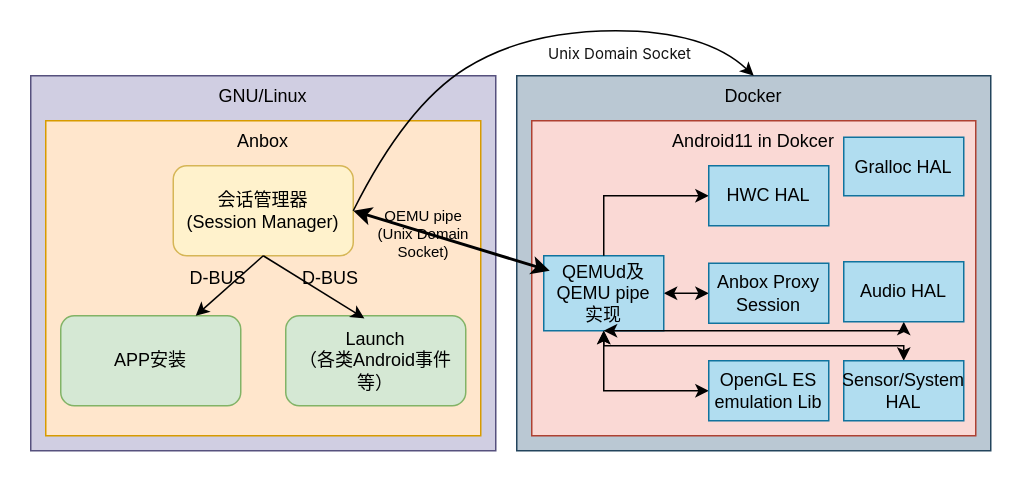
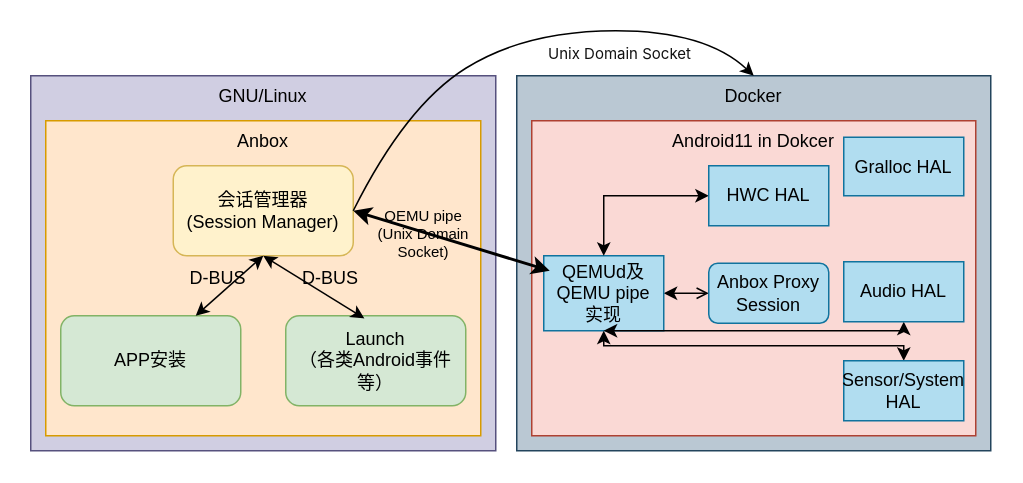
  <mxCell id="0" />
  <mxCell id="1" parent="0" />
  <mxCell id="2" value="GNU/Linux" style="rounded=0;whiteSpace=wrap;html=1;fillColor=#d0cee2;strokeColor=#56517e;align=center;verticalAlign=top;" vertex="1" parent="1"><mxGeometry x="20" y="50" width="310" height="250" as="geometry" /></mxCell>
  <mxCell id="3" value="Docker" style="rounded=0;whiteSpace=wrap;html=1;fillColor=#bac8d3;strokeColor=#23445d;align=center;verticalAlign=top;" vertex="1" parent="1"><mxGeometry x="344" y="50" width="316" height="250" as="geometry" /></mxCell>
  <mxCell id="4" value="Android11 in Dokcer" style="rounded=0;whiteSpace=wrap;html=1;fillColor=#fad9d5;strokeColor=#ae4132;verticalAlign=top;" vertex="1" parent="1"><mxGeometry x="354" y="80" width="296" height="210" as="geometry" /></mxCell>
- <mxCell id="5" style="edgeStyle=orthogonalEdgeStyle;rounded=0;orthogonalLoop=1;jettySize=auto;html=1;fontSize=10;startArrow=classic;startFill=1;endArrow=classic;endFill=1;strokeWidth=1;" edge="1" parent="1" source="6" target="12"><mxGeometry relative="1" as="geometry" /></mxCell>
+ <mxCell id="5" style="edgeStyle=orthogonalEdgeStyle;rounded=0;orthogonalLoop=1;jettySize=auto;html=1;fontSize=10;startArrow=classic;startFill=1;endArrow=open;endFill=1;strokeWidth=1;" edge="1" parent="1" source="6" target="12"><mxGeometry relative="1" as="geometry" /></mxCell>
  <mxCell id="6" value="QEMUd及QEMU pipe&lt;br&gt;实现" style="rounded=0;whiteSpace=wrap;html=1;fillColor=#b1ddf0;strokeColor=#10739e;" vertex="1" parent="1"><mxGeometry x="362" y="170" width="80" height="50" as="geometry" /></mxCell>
  <mxCell id="7" value="Gralloc HAL" style="rounded=0;whiteSpace=wrap;html=1;fillColor=#b1ddf0;strokeColor=#10739e;" vertex="1" parent="1"><mxGeometry x="562" y="91" width="80" height="39" as="geometry" /></mxCell>
- <mxCell id="8" style="edgeStyle=orthogonalEdgeStyle;rounded=0;orthogonalLoop=1;jettySize=auto;html=1;fontSize=10;startArrow=classic;startFill=1;endArrow=none;endFill=1;strokeWidth=1;" edge="1" parent="1" source="9" target="6"><mxGeometry relative="1" as="geometry" /></mxCell>
+ <mxCell id="8" style="edgeStyle=orthogonalEdgeStyle;rounded=0;orthogonalLoop=1;jettySize=auto;html=1;fontSize=10;startArrow=classic;startFill=1;endArrow=classic;endFill=1;strokeWidth=1;" edge="1" parent="1" source="9" target="6"><mxGeometry relative="1" as="geometry" /></mxCell>
  <mxCell id="9" value="HWC HAL" style="rounded=0;whiteSpace=wrap;html=1;fillColor=#b1ddf0;strokeColor=#10739e;" vertex="1" parent="1"><mxGeometry x="472" y="110" width="80" height="40" as="geometry" /></mxCell>
- <mxCell id="10" style="edgeStyle=orthogonalEdgeStyle;rounded=0;orthogonalLoop=1;jettySize=auto;html=1;entryX=0.5;entryY=1;entryDx=0;entryDy=0;fontSize=10;startArrow=classic;startFill=1;endArrow=classic;endFill=1;strokeWidth=1;" edge="1" parent="1" source="11" target="6"><mxGeometry relative="1" as="geometry" /></mxCell>
- <mxCell id="11" value="OpenGL ES&lt;br&gt;emulation Lib" style="rounded=0;whiteSpace=wrap;html=1;fillColor=#b1ddf0;strokeColor=#10739e;" vertex="1" parent="1"><mxGeometry x="472" y="240" width="80" height="40" as="geometry" /></mxCell>
- <mxCell id="12" value="Anbox Proxy Session" style="rounded=0;whiteSpace=wrap;html=1;fillColor=#b1ddf0;strokeColor=#10739e;" vertex="1" parent="1"><mxGeometry x="472" y="175" width="80" height="40" as="geometry" /></mxCell>
+ <mxCell id="12" value="Anbox Proxy Session" style="whiteSpace=wrap;html=1;fillColor=#b1ddf0;strokeColor=#10739e;rounded=1;" vertex="1" parent="1"><mxGeometry x="472" y="175" width="80" height="40" as="geometry" /></mxCell>
  <mxCell id="13" value="Anbox" style="rounded=0;whiteSpace=wrap;html=1;verticalAlign=top;fillColor=#ffe6cc;strokeColor=#d79b00;" vertex="1" parent="1"><mxGeometry x="30" y="80" width="290" height="210" as="geometry" /></mxCell>
  <mxCell id="14" value="会话管理器&lt;br&gt;(Session Manager)" style="rounded=1;whiteSpace=wrap;html=1;fillColor=#fff2cc;strokeColor=#d6b656;" vertex="1" parent="1"><mxGeometry x="115" y="110" width="120" height="60" as="geometry" /></mxCell>
  <mxCell id="15" value="APP安装" style="rounded=1;whiteSpace=wrap;html=1;fillColor=#d5e8d4;strokeColor=#82b366;" vertex="1" parent="1"><mxGeometry x="40" y="210" width="120" height="60" as="geometry" /></mxCell>
  <mxCell id="16" value="Launch&lt;br&gt;（各类Android事件等）" style="rounded=1;whiteSpace=wrap;html=1;fillColor=#d5e8d4;strokeColor=#82b366;" vertex="1" parent="1"><mxGeometry x="190" y="210" width="120" height="60" as="geometry" /></mxCell>
- <mxCell id="17" value="" style="endArrow=none;startArrow=classic;html=1;rounded=0;strokeWidth=1;exitX=0.75;exitY=0;exitDx=0;exitDy=0;entryX=0.5;entryY=1;entryDx=0;entryDy=0;" edge="1" parent="1" source="15" target="14"><mxGeometry width="50" height="50" relative="1" as="geometry"><mxPoint x="320" y="190" as="sourcePoint" /><mxPoint x="370" y="140" as="targetPoint" /></mxGeometry></mxCell>
+ <mxCell id="17" value="" style="endArrow=classic;startArrow=classic;html=1;rounded=0;strokeWidth=1;exitX=0.75;exitY=0;exitDx=0;exitDy=0;entryX=0.5;entryY=1;entryDx=0;entryDy=0;" edge="1" parent="1" source="15" target="14"><mxGeometry width="50" height="50" relative="1" as="geometry"><mxPoint x="320" y="190" as="sourcePoint" /><mxPoint x="370" y="140" as="targetPoint" /></mxGeometry></mxCell>
  <mxCell id="18" value="D-BUS" style="text;html=1;strokeColor=none;fillColor=none;align=center;verticalAlign=middle;whiteSpace=wrap;rounded=0;" vertex="1" parent="1"><mxGeometry x="115" y="170" width="60" height="30" as="geometry" /></mxCell>
- <mxCell id="19" value="" style="endArrow=none;startArrow=classic;html=1;rounded=0;strokeWidth=1;exitX=0.437;exitY=0.03;exitDx=0;exitDy=0;exitPerimeter=0;entryX=0.5;entryY=1;entryDx=0;entryDy=0;" edge="1" parent="1" source="16" target="14"><mxGeometry width="50" height="50" relative="1" as="geometry"><mxPoint x="320" y="190" as="sourcePoint" /><mxPoint x="370" y="140" as="targetPoint" /></mxGeometry></mxCell>
+ <mxCell id="19" value="" style="endArrow=classic;startArrow=classic;html=1;rounded=0;strokeWidth=1;exitX=0.437;exitY=0.03;exitDx=0;exitDy=0;exitPerimeter=0;entryX=0.5;entryY=1;entryDx=0;entryDy=0;" edge="1" parent="1" source="16" target="14"><mxGeometry width="50" height="50" relative="1" as="geometry"><mxPoint x="320" y="190" as="sourcePoint" /><mxPoint x="370" y="140" as="targetPoint" /></mxGeometry></mxCell>
  <mxCell id="20" value="D-BUS" style="text;html=1;strokeColor=none;fillColor=none;align=center;verticalAlign=middle;whiteSpace=wrap;rounded=0;" vertex="1" parent="1"><mxGeometry x="190" y="170" width="60" height="30" as="geometry" /></mxCell>
  <mxCell id="21" value="" style="curved=1;endArrow=classic;html=1;rounded=0;strokeWidth=1;exitX=1;exitY=0.5;exitDx=0;exitDy=0;entryX=0.5;entryY=0;entryDx=0;entryDy=0;" edge="1" parent="1" source="14" target="3"><mxGeometry width="50" height="50" relative="1" as="geometry"><mxPoint x="310" y="40" as="sourcePoint" /><mxPoint x="360" y="-10" as="targetPoint" /><Array as="points"><mxPoint x="270" y="70" /><mxPoint x="350" y="20" /><mxPoint x="470" y="20" /></Array></mxGeometry></mxCell>
  <mxCell id="22" value="&lt;span style=&quot;color: rgb(18, 18, 18); font-family: -apple-system, BlinkMacSystemFont, &amp;quot;Helvetica Neue&amp;quot;, &amp;quot;PingFang SC&amp;quot;, &amp;quot;Microsoft YaHei&amp;quot;, &amp;quot;Source Han Sans SC&amp;quot;, &amp;quot;Noto Sans CJK SC&amp;quot;, &amp;quot;WenQuanYi Micro Hei&amp;quot;, sans-serif; font-size: 10px; text-align: start; background-color: rgb(255, 255, 255);&quot;&gt;Unix Domain Socket&lt;/span&gt;" style="text;html=1;strokeColor=none;fillColor=none;align=center;verticalAlign=middle;whiteSpace=wrap;rounded=0;fontSize=10;" vertex="1" parent="1"><mxGeometry x="330" y="20" width="166" height="30" as="geometry" /></mxCell>
  <mxCell id="23" style="edgeStyle=orthogonalEdgeStyle;rounded=0;orthogonalLoop=1;jettySize=auto;html=1;entryX=0.5;entryY=1;entryDx=0;entryDy=0;fontSize=10;startArrow=classic;startFill=1;endArrow=classic;endFill=1;strokeWidth=1;" edge="1" parent="1" source="24" target="6"><mxGeometry relative="1" as="geometry"><Array as="points"><mxPoint x="602" y="220" /></Array></mxGeometry></mxCell>
  <mxCell id="24" value="Audio HAL" style="rounded=0;whiteSpace=wrap;html=1;fillColor=#b1ddf0;strokeColor=#10739e;" vertex="1" parent="1"><mxGeometry x="562" y="174" width="80" height="40" as="geometry" /></mxCell>
  <mxCell id="25" style="edgeStyle=orthogonalEdgeStyle;rounded=0;orthogonalLoop=1;jettySize=auto;html=1;fontSize=10;startArrow=classic;startFill=1;endArrow=classic;endFill=1;strokeWidth=1;" edge="1" parent="1" source="26" target="6"><mxGeometry relative="1" as="geometry"><Array as="points"><mxPoint x="602" y="230" /><mxPoint x="402" y="230" /></Array></mxGeometry></mxCell>
  <mxCell id="26" value="Sensor/System HAL" style="rounded=0;whiteSpace=wrap;html=1;fillColor=#b1ddf0;strokeColor=#10739e;" vertex="1" parent="1"><mxGeometry x="562" y="240" width="80" height="40" as="geometry" /></mxCell>
  <mxCell id="27" value="" style="endArrow=classic;startArrow=classic;html=1;rounded=0;fontSize=10;strokeWidth=2;exitX=1;exitY=0.5;exitDx=0;exitDy=0;" edge="1" parent="1" source="14"><mxGeometry width="50" height="50" relative="1" as="geometry"><mxPoint x="316" y="230" as="sourcePoint" /><mxPoint x="366" y="180" as="targetPoint" /></mxGeometry></mxCell>
  <mxCell id="28" value="QEMU pipe&lt;br&gt;(Unix Domain Socket)" style="text;html=1;strokeColor=none;fillColor=none;align=center;verticalAlign=middle;whiteSpace=wrap;rounded=0;fontSize=10;" vertex="1" parent="1"><mxGeometry x="244" y="140" width="76" height="30" as="geometry" /></mxCell>
